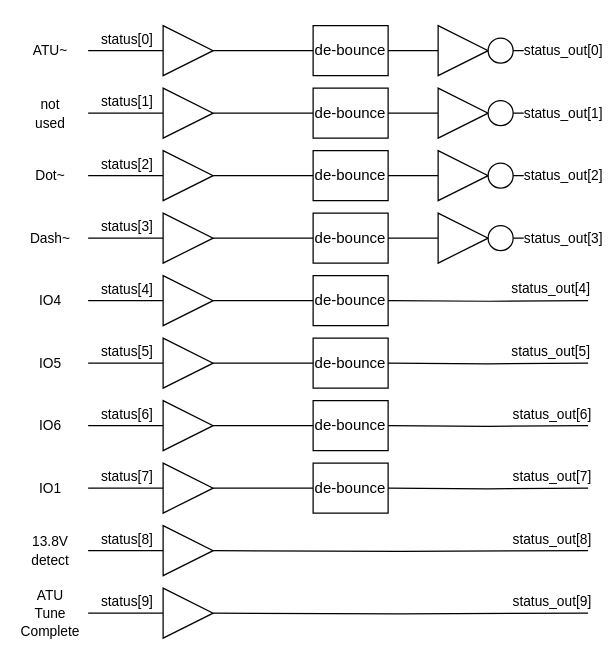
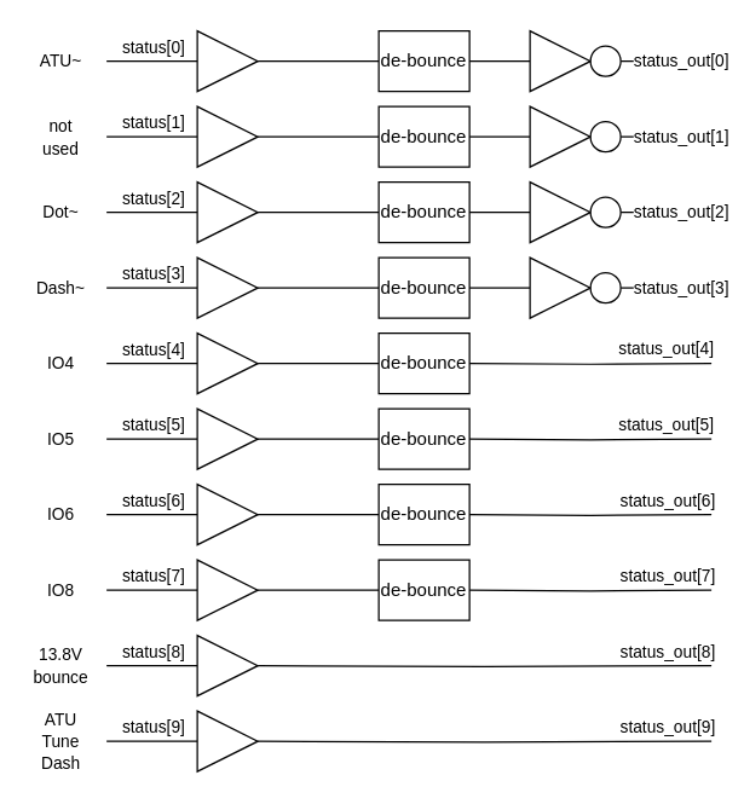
  <mxCell id="0" />
  <mxCell id="1" parent="0" />
  <mxCell id="2" value="status[0]" style="edgeStyle=orthogonalEdgeStyle;rounded=0;orthogonalLoop=1;jettySize=auto;html=1;exitX=0;exitY=0.5;exitDx=0;exitDy=0;endArrow=none;endFill=0;" edge="1" parent="1" source="3"><mxGeometry y="-10" relative="1" as="geometry"><mxPoint x="70" y="40" as="targetPoint" /><mxPoint as="offset" /></mxGeometry></mxCell>
  <mxCell id="3" value="" style="triangle;whiteSpace=wrap;html=1;" vertex="1" parent="1"><mxGeometry x="130" y="20" width="40" height="40" as="geometry" /></mxCell>
  <mxCell id="4" style="edgeStyle=orthogonalEdgeStyle;rounded=0;orthogonalLoop=1;jettySize=auto;html=1;exitX=0;exitY=0.5;exitDx=0;exitDy=0;entryX=1;entryY=0.5;entryDx=0;entryDy=0;endArrow=none;endFill=0;" edge="1" parent="1" source="5" target="3"><mxGeometry relative="1" as="geometry" /></mxCell>
  <mxCell id="5" value="de-bounce" style="rounded=0;whiteSpace=wrap;html=1;" vertex="1" parent="1"><mxGeometry x="250" y="20" width="60" height="40" as="geometry" /></mxCell>
  <mxCell id="6" style="edgeStyle=orthogonalEdgeStyle;rounded=0;orthogonalLoop=1;jettySize=auto;html=1;exitX=0;exitY=0.5;exitDx=0;exitDy=0;entryX=1;entryY=0.5;entryDx=0;entryDy=0;endArrow=none;endFill=0;" edge="1" parent="1" source="7" target="5"><mxGeometry relative="1" as="geometry" /></mxCell>
  <mxCell id="7" value="" style="triangle;whiteSpace=wrap;html=1;" vertex="1" parent="1"><mxGeometry x="350" y="20" width="40" height="40" as="geometry" /></mxCell>
  <mxCell id="8" value="status_out[0]" style="edgeStyle=orthogonalEdgeStyle;rounded=0;orthogonalLoop=1;jettySize=auto;html=1;exitX=1;exitY=0.5;exitDx=0;exitDy=0;endArrow=none;endFill=0;" edge="1" parent="1" source="9"><mxGeometry x="-0.003" y="10" relative="1" as="geometry"><mxPoint x="470" y="40.241" as="targetPoint" /><mxPoint as="offset" /></mxGeometry></mxCell>
  <mxCell id="9" value="" style="ellipse;whiteSpace=wrap;html=1;aspect=fixed;" vertex="1" parent="1"><mxGeometry x="390" y="30" width="20" height="20" as="geometry" /></mxCell>
  <mxCell id="10" value="status[1]" style="edgeStyle=orthogonalEdgeStyle;rounded=0;orthogonalLoop=1;jettySize=auto;html=1;exitX=0;exitY=0.5;exitDx=0;exitDy=0;endArrow=none;endFill=0;" edge="1" parent="1" source="11"><mxGeometry y="-10" relative="1" as="geometry"><mxPoint x="70" y="90" as="targetPoint" /><mxPoint as="offset" /></mxGeometry></mxCell>
  <mxCell id="11" value="" style="triangle;whiteSpace=wrap;html=1;" vertex="1" parent="1"><mxGeometry x="130" y="70" width="40" height="40" as="geometry" /></mxCell>
  <mxCell id="12" style="edgeStyle=orthogonalEdgeStyle;rounded=0;orthogonalLoop=1;jettySize=auto;html=1;exitX=0;exitY=0.5;exitDx=0;exitDy=0;entryX=1;entryY=0.5;entryDx=0;entryDy=0;endArrow=none;endFill=0;" edge="1" parent="1" source="13" target="11"><mxGeometry relative="1" as="geometry" /></mxCell>
  <mxCell id="13" value="de-bounce" style="rounded=0;whiteSpace=wrap;html=1;" vertex="1" parent="1"><mxGeometry x="250" y="70" width="60" height="40" as="geometry" /></mxCell>
  <mxCell id="14" style="edgeStyle=orthogonalEdgeStyle;rounded=0;orthogonalLoop=1;jettySize=auto;html=1;exitX=0;exitY=0.5;exitDx=0;exitDy=0;entryX=1;entryY=0.5;entryDx=0;entryDy=0;endArrow=none;endFill=0;" edge="1" parent="1" source="15" target="13"><mxGeometry relative="1" as="geometry" /></mxCell>
  <mxCell id="15" value="" style="triangle;whiteSpace=wrap;html=1;" vertex="1" parent="1"><mxGeometry x="350" y="70" width="40" height="40" as="geometry" /></mxCell>
  <mxCell id="16" value="status_out[1]" style="edgeStyle=orthogonalEdgeStyle;rounded=0;orthogonalLoop=1;jettySize=auto;html=1;exitX=1;exitY=0.5;exitDx=0;exitDy=0;endArrow=none;endFill=0;" edge="1" parent="1" source="17"><mxGeometry x="-0.003" y="10" relative="1" as="geometry"><mxPoint x="470" y="90.241" as="targetPoint" /><mxPoint as="offset" /></mxGeometry></mxCell>
  <mxCell id="17" value="" style="ellipse;whiteSpace=wrap;html=1;aspect=fixed;" vertex="1" parent="1"><mxGeometry x="390" y="80" width="20" height="20" as="geometry" /></mxCell>
  <mxCell id="18" value="status[2]" style="edgeStyle=orthogonalEdgeStyle;rounded=0;orthogonalLoop=1;jettySize=auto;html=1;exitX=0;exitY=0.5;exitDx=0;exitDy=0;endArrow=none;endFill=0;" edge="1" parent="1" source="19"><mxGeometry y="-10" relative="1" as="geometry"><mxPoint x="70" y="140" as="targetPoint" /><mxPoint as="offset" /></mxGeometry></mxCell>
  <mxCell id="19" value="" style="triangle;whiteSpace=wrap;html=1;" vertex="1" parent="1"><mxGeometry x="130" y="120" width="40" height="40" as="geometry" /></mxCell>
  <mxCell id="20" style="edgeStyle=orthogonalEdgeStyle;rounded=0;orthogonalLoop=1;jettySize=auto;html=1;exitX=0;exitY=0.5;exitDx=0;exitDy=0;entryX=1;entryY=0.5;entryDx=0;entryDy=0;endArrow=none;endFill=0;" edge="1" parent="1" source="21" target="19"><mxGeometry relative="1" as="geometry" /></mxCell>
  <mxCell id="21" value="de-bounce" style="rounded=0;whiteSpace=wrap;html=1;" vertex="1" parent="1"><mxGeometry x="250" y="120" width="60" height="40" as="geometry" /></mxCell>
  <mxCell id="22" style="edgeStyle=orthogonalEdgeStyle;rounded=0;orthogonalLoop=1;jettySize=auto;html=1;exitX=0;exitY=0.5;exitDx=0;exitDy=0;entryX=1;entryY=0.5;entryDx=0;entryDy=0;endArrow=none;endFill=0;" edge="1" parent="1" source="23" target="21"><mxGeometry relative="1" as="geometry" /></mxCell>
  <mxCell id="23" value="" style="triangle;whiteSpace=wrap;html=1;" vertex="1" parent="1"><mxGeometry x="350" y="120" width="40" height="40" as="geometry" /></mxCell>
  <mxCell id="24" value="status_out[2]" style="edgeStyle=orthogonalEdgeStyle;rounded=0;orthogonalLoop=1;jettySize=auto;html=1;exitX=1;exitY=0.5;exitDx=0;exitDy=0;endArrow=none;endFill=0;" edge="1" parent="1" source="25"><mxGeometry x="-0.003" y="10" relative="1" as="geometry"><mxPoint x="470" y="140.241" as="targetPoint" /><mxPoint as="offset" /></mxGeometry></mxCell>
  <mxCell id="25" value="" style="ellipse;whiteSpace=wrap;html=1;aspect=fixed;" vertex="1" parent="1"><mxGeometry x="390" y="130" width="20" height="20" as="geometry" /></mxCell>
  <mxCell id="26" value="status[3]" style="edgeStyle=orthogonalEdgeStyle;rounded=0;orthogonalLoop=1;jettySize=auto;html=1;exitX=0;exitY=0.5;exitDx=0;exitDy=0;endArrow=none;endFill=0;" edge="1" parent="1" source="27"><mxGeometry y="-10" relative="1" as="geometry"><mxPoint x="70" y="190" as="targetPoint" /><mxPoint as="offset" /></mxGeometry></mxCell>
  <mxCell id="27" value="" style="triangle;whiteSpace=wrap;html=1;" vertex="1" parent="1"><mxGeometry x="130" y="170" width="40" height="40" as="geometry" /></mxCell>
  <mxCell id="28" style="edgeStyle=orthogonalEdgeStyle;rounded=0;orthogonalLoop=1;jettySize=auto;html=1;exitX=0;exitY=0.5;exitDx=0;exitDy=0;entryX=1;entryY=0.5;entryDx=0;entryDy=0;endArrow=none;endFill=0;" edge="1" parent="1" source="29" target="27"><mxGeometry relative="1" as="geometry" /></mxCell>
  <mxCell id="29" value="de-bounce" style="rounded=0;whiteSpace=wrap;html=1;" vertex="1" parent="1"><mxGeometry x="250" y="170" width="60" height="40" as="geometry" /></mxCell>
  <mxCell id="30" style="edgeStyle=orthogonalEdgeStyle;rounded=0;orthogonalLoop=1;jettySize=auto;html=1;exitX=0;exitY=0.5;exitDx=0;exitDy=0;entryX=1;entryY=0.5;entryDx=0;entryDy=0;endArrow=none;endFill=0;" edge="1" parent="1" source="31" target="29"><mxGeometry relative="1" as="geometry" /></mxCell>
  <mxCell id="31" value="" style="triangle;whiteSpace=wrap;html=1;" vertex="1" parent="1"><mxGeometry x="350" y="170" width="40" height="40" as="geometry" /></mxCell>
  <mxCell id="32" value="status_out[3]" style="edgeStyle=orthogonalEdgeStyle;rounded=0;orthogonalLoop=1;jettySize=auto;html=1;exitX=1;exitY=0.5;exitDx=0;exitDy=0;endArrow=none;endFill=0;" edge="1" parent="1" source="33"><mxGeometry x="-0.003" y="10" relative="1" as="geometry"><mxPoint x="470" y="190.241" as="targetPoint" /><mxPoint as="offset" /></mxGeometry></mxCell>
  <mxCell id="33" value="" style="ellipse;whiteSpace=wrap;html=1;aspect=fixed;" vertex="1" parent="1"><mxGeometry x="390" y="180" width="20" height="20" as="geometry" /></mxCell>
  <mxCell id="34" value="status[4]" style="edgeStyle=orthogonalEdgeStyle;rounded=0;orthogonalLoop=1;jettySize=auto;html=1;exitX=0;exitY=0.5;exitDx=0;exitDy=0;endArrow=none;endFill=0;" edge="1" parent="1" source="35"><mxGeometry y="-10" relative="1" as="geometry"><mxPoint x="70" y="240" as="targetPoint" /><mxPoint as="offset" /></mxGeometry></mxCell>
  <mxCell id="35" value="" style="triangle;whiteSpace=wrap;html=1;" vertex="1" parent="1"><mxGeometry x="130" y="220" width="40" height="40" as="geometry" /></mxCell>
  <mxCell id="36" style="edgeStyle=orthogonalEdgeStyle;rounded=0;orthogonalLoop=1;jettySize=auto;html=1;exitX=0;exitY=0.5;exitDx=0;exitDy=0;entryX=1;entryY=0.5;entryDx=0;entryDy=0;endArrow=none;endFill=0;" edge="1" parent="1" source="37" target="35"><mxGeometry relative="1" as="geometry" /></mxCell>
  <mxCell id="37" value="de-bounce" style="rounded=0;whiteSpace=wrap;html=1;" vertex="1" parent="1"><mxGeometry x="250" y="220" width="60" height="40" as="geometry" /></mxCell>
  <mxCell id="38" value="status_out[4]" style="edgeStyle=orthogonalEdgeStyle;rounded=0;orthogonalLoop=1;jettySize=auto;html=1;entryX=1;entryY=0.5;entryDx=0;entryDy=0;endArrow=none;endFill=0;" edge="1" parent="1" target="37"><mxGeometry x="-0.625" y="-10" relative="1" as="geometry"><mxPoint x="470" y="240" as="sourcePoint" /><mxPoint as="offset" /></mxGeometry></mxCell>
  <mxCell id="39" value="status[5]" style="edgeStyle=orthogonalEdgeStyle;rounded=0;orthogonalLoop=1;jettySize=auto;html=1;exitX=0;exitY=0.5;exitDx=0;exitDy=0;endArrow=none;endFill=0;" edge="1" parent="1" source="40"><mxGeometry y="-10" relative="1" as="geometry"><mxPoint x="70" y="290" as="targetPoint" /><mxPoint as="offset" /></mxGeometry></mxCell>
  <mxCell id="40" value="" style="triangle;whiteSpace=wrap;html=1;" vertex="1" parent="1"><mxGeometry x="130" y="270" width="40" height="40" as="geometry" /></mxCell>
  <mxCell id="41" style="edgeStyle=orthogonalEdgeStyle;rounded=0;orthogonalLoop=1;jettySize=auto;html=1;exitX=0;exitY=0.5;exitDx=0;exitDy=0;entryX=1;entryY=0.5;entryDx=0;entryDy=0;endArrow=none;endFill=0;" edge="1" parent="1" source="42" target="40"><mxGeometry relative="1" as="geometry" /></mxCell>
  <mxCell id="42" value="de-bounce" style="rounded=0;whiteSpace=wrap;html=1;" vertex="1" parent="1"><mxGeometry x="250" y="270" width="60" height="40" as="geometry" /></mxCell>
  <mxCell id="43" style="edgeStyle=orthogonalEdgeStyle;rounded=0;orthogonalLoop=1;jettySize=auto;html=1;entryX=1;entryY=0.5;entryDx=0;entryDy=0;endArrow=none;endFill=0;" edge="1" parent="1" target="42"><mxGeometry relative="1" as="geometry"><mxPoint x="470" y="290" as="sourcePoint" /></mxGeometry></mxCell>
  <mxCell id="44" value="status_out[5]" style="edgeLabel;html=1;align=center;verticalAlign=middle;resizable=0;points=[];" vertex="1" connectable="0" parent="43"><mxGeometry x="-0.242" relative="1" as="geometry"><mxPoint x="30.69" y="-10" as="offset" /></mxGeometry></mxCell>
  <mxCell id="45" value="status[6]" style="edgeStyle=orthogonalEdgeStyle;rounded=0;orthogonalLoop=1;jettySize=auto;html=1;exitX=0;exitY=0.5;exitDx=0;exitDy=0;endArrow=none;endFill=0;" edge="1" parent="1" source="46"><mxGeometry y="-10" relative="1" as="geometry"><mxPoint x="70" y="340" as="targetPoint" /><mxPoint as="offset" /></mxGeometry></mxCell>
  <mxCell id="46" value="" style="triangle;whiteSpace=wrap;html=1;" vertex="1" parent="1"><mxGeometry x="130" y="320" width="40" height="40" as="geometry" /></mxCell>
  <mxCell id="47" style="edgeStyle=orthogonalEdgeStyle;rounded=0;orthogonalLoop=1;jettySize=auto;html=1;exitX=0;exitY=0.5;exitDx=0;exitDy=0;entryX=1;entryY=0.5;entryDx=0;entryDy=0;endArrow=none;endFill=0;" edge="1" parent="1" source="48" target="46"><mxGeometry relative="1" as="geometry" /></mxCell>
  <mxCell id="48" value="de-bounce" style="rounded=0;whiteSpace=wrap;html=1;" vertex="1" parent="1"><mxGeometry x="250" y="320" width="60" height="40" as="geometry" /></mxCell>
  <mxCell id="49" style="edgeStyle=orthogonalEdgeStyle;rounded=0;orthogonalLoop=1;jettySize=auto;html=1;entryX=1;entryY=0.5;entryDx=0;entryDy=0;endArrow=none;endFill=0;" edge="1" parent="1" target="48"><mxGeometry relative="1" as="geometry"><mxPoint x="470" y="340" as="sourcePoint" /></mxGeometry></mxCell>
  <mxCell id="50" value="status_out[6]" style="edgeLabel;html=1;align=center;verticalAlign=middle;resizable=0;points=[];" vertex="1" connectable="0" parent="49"><mxGeometry x="-0.311" y="1" relative="1" as="geometry"><mxPoint x="25.17" y="-11" as="offset" /></mxGeometry></mxCell>
  <mxCell id="51" value="status[7]" style="edgeStyle=orthogonalEdgeStyle;rounded=0;orthogonalLoop=1;jettySize=auto;html=1;exitX=0;exitY=0.5;exitDx=0;exitDy=0;endArrow=none;endFill=0;" edge="1" parent="1" source="52"><mxGeometry y="-10" relative="1" as="geometry"><mxPoint x="70" y="390" as="targetPoint" /><mxPoint as="offset" /></mxGeometry></mxCell>
  <mxCell id="52" value="" style="triangle;whiteSpace=wrap;html=1;" vertex="1" parent="1"><mxGeometry x="130" y="370" width="40" height="40" as="geometry" /></mxCell>
  <mxCell id="53" style="edgeStyle=orthogonalEdgeStyle;rounded=0;orthogonalLoop=1;jettySize=auto;html=1;exitX=0;exitY=0.5;exitDx=0;exitDy=0;entryX=1;entryY=0.5;entryDx=0;entryDy=0;endArrow=none;endFill=0;" edge="1" parent="1" source="54" target="52"><mxGeometry relative="1" as="geometry" /></mxCell>
  <mxCell id="54" value="de-bounce" style="rounded=0;whiteSpace=wrap;html=1;" vertex="1" parent="1"><mxGeometry x="250" y="370" width="60" height="40" as="geometry" /></mxCell>
  <mxCell id="55" style="edgeStyle=orthogonalEdgeStyle;rounded=0;orthogonalLoop=1;jettySize=auto;html=1;entryX=1;entryY=0.5;entryDx=0;entryDy=0;endArrow=none;endFill=0;" edge="1" parent="1" target="54"><mxGeometry relative="1" as="geometry"><mxPoint x="470" y="390" as="sourcePoint" /></mxGeometry></mxCell>
  <mxCell id="56" value="status_out[7]" style="edgeLabel;html=1;align=center;verticalAlign=middle;resizable=0;points=[];" vertex="1" connectable="0" parent="55"><mxGeometry x="-0.25" y="1" relative="1" as="geometry"><mxPoint x="30" y="-11" as="offset" /></mxGeometry></mxCell>
  <mxCell id="57" value="status[8]" style="edgeStyle=orthogonalEdgeStyle;rounded=0;orthogonalLoop=1;jettySize=auto;html=1;exitX=0;exitY=0.5;exitDx=0;exitDy=0;endArrow=none;endFill=0;" edge="1" source="58" parent="1"><mxGeometry y="-10" relative="1" as="geometry"><mxPoint x="70" y="440" as="targetPoint" /><mxPoint as="offset" /></mxGeometry></mxCell>
  <mxCell id="58" value="" style="triangle;whiteSpace=wrap;html=1;" vertex="1" parent="1"><mxGeometry x="130" y="420" width="40" height="40" as="geometry" /></mxCell>
  <mxCell id="59" style="edgeStyle=orthogonalEdgeStyle;rounded=0;orthogonalLoop=1;jettySize=auto;html=1;entryX=1;entryY=0.5;entryDx=0;entryDy=0;endArrow=none;endFill=0;" edge="1" target="58" parent="1"><mxGeometry relative="1" as="geometry"><mxPoint x="470" y="440" as="sourcePoint" /></mxGeometry></mxCell>
  <mxCell id="60" value="status_out[8]" style="edgeLabel;html=1;align=center;verticalAlign=middle;resizable=0;points=[];" vertex="1" connectable="0" parent="59"><mxGeometry x="-0.619" y="-1" relative="1" as="geometry"><mxPoint x="27.24" y="-9" as="offset" /></mxGeometry></mxCell>
  <mxCell id="61" value="status[9]" style="edgeStyle=orthogonalEdgeStyle;rounded=0;orthogonalLoop=1;jettySize=auto;html=1;exitX=0;exitY=0.5;exitDx=0;exitDy=0;endArrow=none;endFill=0;" edge="1" source="62" parent="1"><mxGeometry y="-10" relative="1" as="geometry"><mxPoint x="70" y="490" as="targetPoint" /><mxPoint as="offset" /></mxGeometry></mxCell>
  <mxCell id="62" value="" style="triangle;whiteSpace=wrap;html=1;" vertex="1" parent="1"><mxGeometry x="130" y="470" width="40" height="40" as="geometry" /></mxCell>
  <mxCell id="63" style="edgeStyle=orthogonalEdgeStyle;rounded=0;orthogonalLoop=1;jettySize=auto;html=1;entryX=1;entryY=0.5;entryDx=0;entryDy=0;endArrow=none;endFill=0;" edge="1" target="62" parent="1"><mxGeometry relative="1" as="geometry"><mxPoint x="470" y="490" as="sourcePoint" /></mxGeometry></mxCell>
  <mxCell id="64" value="status_out[9]" style="edgeLabel;html=1;align=center;verticalAlign=middle;resizable=0;points=[];" vertex="1" connectable="0" parent="63"><mxGeometry x="-0.619" y="-1" relative="1" as="geometry"><mxPoint x="27.24" y="-9" as="offset" /></mxGeometry></mxCell>
  <mxCell id="65" value="&lt;font style=&quot;font-size: 11px&quot;&gt;ATU~&lt;/font&gt;" style="text;html=1;strokeColor=none;fillColor=none;align=center;verticalAlign=middle;whiteSpace=wrap;rounded=0;" vertex="1" parent="1"><mxGeometry x="20" y="30" width="40" height="20" as="geometry" /></mxCell>
  <mxCell id="66" value="&lt;font style=&quot;font-size: 11px&quot;&gt;not used&lt;/font&gt;" style="text;html=1;strokeColor=none;fillColor=none;align=center;verticalAlign=middle;whiteSpace=wrap;rounded=0;" vertex="1" parent="1"><mxGeometry x="20" y="80" width="40" height="20" as="geometry" /></mxCell>
  <mxCell id="67" value="&lt;span style=&quot;font-size: 11px&quot;&gt;Dot~&lt;/span&gt;" style="text;html=1;strokeColor=none;fillColor=none;align=center;verticalAlign=middle;whiteSpace=wrap;rounded=0;" vertex="1" parent="1"><mxGeometry x="20" y="130" width="40" height="20" as="geometry" /></mxCell>
  <mxCell id="68" value="&lt;span style=&quot;font-size: 11px&quot;&gt;Dash~&lt;/span&gt;" style="text;html=1;strokeColor=none;fillColor=none;align=center;verticalAlign=middle;whiteSpace=wrap;rounded=0;" vertex="1" parent="1"><mxGeometry x="20" y="180" width="40" height="20" as="geometry" /></mxCell>
  <mxCell id="69" value="&lt;span style=&quot;font-size: 11px&quot;&gt;IO4&lt;/span&gt;" style="text;html=1;strokeColor=none;fillColor=none;align=center;verticalAlign=middle;whiteSpace=wrap;rounded=0;" vertex="1" parent="1"><mxGeometry x="20" y="230" width="40" height="20" as="geometry" /></mxCell>
  <mxCell id="70" value="&lt;span style=&quot;font-size: 11px&quot;&gt;IO5&lt;/span&gt;" style="text;html=1;strokeColor=none;fillColor=none;align=center;verticalAlign=middle;whiteSpace=wrap;rounded=0;" vertex="1" parent="1"><mxGeometry x="20" y="280" width="40" height="20" as="geometry" /></mxCell>
  <mxCell id="71" value="&lt;span style=&quot;font-size: 11px&quot;&gt;IO6&lt;/span&gt;" style="text;html=1;strokeColor=none;fillColor=none;align=center;verticalAlign=middle;whiteSpace=wrap;rounded=0;" vertex="1" parent="1"><mxGeometry x="20" y="330" width="40" height="20" as="geometry" /></mxCell>
- <mxCell id="72" value="&lt;span style=&quot;font-size: 11px&quot;&gt;IO1&lt;/span&gt;" style="text;html=1;strokeColor=none;fillColor=none;align=center;verticalAlign=middle;whiteSpace=wrap;rounded=0;" vertex="1" parent="1"><mxGeometry x="20" y="380" width="40" height="20" as="geometry" /></mxCell>
- <mxCell id="73" value="&lt;span style=&quot;font-size: 11px&quot;&gt;13.8V detect&lt;/span&gt;" style="text;html=1;strokeColor=none;fillColor=none;align=center;verticalAlign=middle;whiteSpace=wrap;rounded=0;" vertex="1" parent="1"><mxGeometry x="20" y="430" width="40" height="20" as="geometry" /></mxCell>
- <mxCell id="74" value="&lt;span style=&quot;font-size: 11px&quot;&gt;ATU Tune Complete&lt;/span&gt;" style="text;html=1;strokeColor=none;fillColor=none;align=center;verticalAlign=middle;whiteSpace=wrap;rounded=0;" vertex="1" parent="1"><mxGeometry x="20" y="480" width="40" height="20" as="geometry" /></mxCell>
+ <mxCell id="72" value="&lt;span style=&quot;font-size: 11px&quot;&gt;IO8&lt;/span&gt;" style="text;html=1;strokeColor=none;fillColor=none;align=center;verticalAlign=middle;whiteSpace=wrap;rounded=0;" vertex="1" parent="1"><mxGeometry x="20" y="380" width="40" height="20" as="geometry" /></mxCell>
+ <mxCell id="73" value="&lt;span style=&quot;font-size: 11px&quot;&gt;13.8V bounce&lt;/span&gt;" style="text;html=1;strokeColor=none;fillColor=none;align=center;verticalAlign=middle;whiteSpace=wrap;rounded=0;" vertex="1" parent="1"><mxGeometry x="20" y="430" width="40" height="20" as="geometry" /></mxCell>
+ <mxCell id="74" value="&lt;span style=&quot;font-size: 11px&quot;&gt;ATU Tune Dash&lt;/span&gt;" style="text;html=1;strokeColor=none;fillColor=none;align=center;verticalAlign=middle;whiteSpace=wrap;rounded=0;" vertex="1" parent="1"><mxGeometry x="20" y="480" width="40" height="20" as="geometry" /></mxCell>
